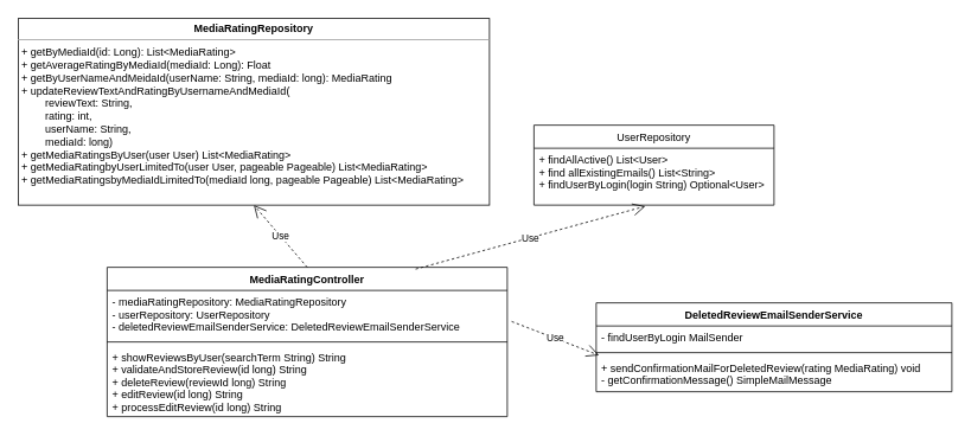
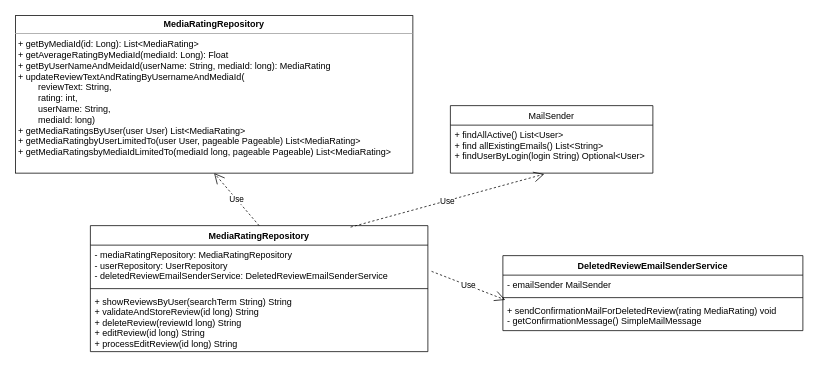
  <mxCell id="0" />
  <mxCell id="1" parent="0" />
- <mxCell id="2" value="MediaRatingController" style="swimlane;fontStyle=1;align=center;verticalAlign=top;childLayout=stackLayout;horizontal=1;startSize=26;horizontalStack=0;resizeParent=1;resizeParentMax=0;resizeLast=0;collapsible=1;marginBottom=0;" vertex="1" parent="1"><mxGeometry x="120" y="300" width="450" height="168" as="geometry" /></mxCell>
+ <mxCell id="2" value="MediaRatingRepository" style="swimlane;fontStyle=1;align=center;verticalAlign=top;childLayout=stackLayout;horizontal=1;startSize=26;horizontalStack=0;resizeParent=1;resizeParentMax=0;resizeLast=0;collapsible=1;marginBottom=0;" vertex="1" parent="1"><mxGeometry x="120" y="300" width="450" height="168" as="geometry" /></mxCell>
  <mxCell id="3" value="- mediaRatingRepository: MediaRatingRepository&#10;- userRepository: UserRepository&#10;- deletedReviewEmailSenderService: DeletedReviewEmailSenderService" style="text;strokeColor=none;fillColor=none;align=left;verticalAlign=top;spacingLeft=4;spacingRight=4;overflow=hidden;rotatable=0;points=[[0,0.5],[1,0.5]];portConstraint=eastwest;" vertex="1" parent="2"><mxGeometry y="26" width="450" height="54" as="geometry" /></mxCell>
  <mxCell id="4" value="" style="line;strokeWidth=1;fillColor=none;align=left;verticalAlign=middle;spacingTop=-1;spacingLeft=3;spacingRight=3;rotatable=0;labelPosition=right;points=[];portConstraint=eastwest;strokeColor=inherit;" vertex="1" parent="2"><mxGeometry y="80" width="450" height="8" as="geometry" /></mxCell>
  <mxCell id="5" value="+ showReviewsByUser(searchTerm String) String&#10;+ validateAndStoreReview(id long) String&#10;+ deleteReview(reviewId long) String&#10;+ editReview(id long) String&#10;+ processEditReview(id long) String&#10;" style="text;strokeColor=none;fillColor=none;align=left;verticalAlign=top;spacingLeft=4;spacingRight=4;overflow=hidden;rotatable=0;points=[[0,0.5],[1,0.5]];portConstraint=eastwest;" vertex="1" parent="2"><mxGeometry y="88" width="450" height="80" as="geometry" /></mxCell>
  <mxCell id="6" value="Use" style="endArrow=open;endSize=12;dashed=1;html=1;rounded=0;entryX=0.5;entryY=1;entryDx=0;entryDy=0;exitX=0.5;exitY=0;exitDx=0;exitDy=0;" edge="1" parent="1" source="2" target="7"><mxGeometry width="160" relative="1" as="geometry"><mxPoint x="250" y="300" as="sourcePoint" /><mxPoint x="350" y="220" as="targetPoint" /><mxPoint as="offset" /></mxGeometry></mxCell>
  <mxCell id="7" value="&lt;p style=&quot;margin:0px;margin-top:4px;text-align:center;&quot;&gt;&lt;b&gt;MediaRatingRepository&lt;/b&gt;&lt;/p&gt;&lt;hr size=&quot;1&quot;&gt;&lt;p style=&quot;margin:0px;margin-left:4px;&quot;&gt;&lt;/p&gt;&lt;p style=&quot;margin:0px;margin-left:4px;&quot;&gt;+ getByMediaId(id: Long): List&amp;lt;MediaRating&amp;gt;&lt;/p&gt;&lt;p style=&quot;margin:0px;margin-left:4px;&quot;&gt;+ getAverageRatingByMediaId(mediaId: Long): Float&lt;/p&gt;&lt;p style=&quot;margin:0px;margin-left:4px;&quot;&gt;+ getByUserNameAndMeidaId(userName: String, mediaId: long): MediaRating&lt;/p&gt;&lt;p style=&quot;margin:0px;margin-left:4px;&quot;&gt;+ updateReviewTextAndRatingByUsernameAndMediaId(&lt;/p&gt;&lt;p style=&quot;margin:0px;margin-left:4px;&quot;&gt;&lt;span style=&quot;white-space: pre;&quot;&gt;&#09;&lt;/span&gt;reviewText: String,&lt;br&gt;&lt;/p&gt;&lt;p style=&quot;margin:0px;margin-left:4px;&quot;&gt;&lt;span style=&quot;white-space: pre;&quot;&gt;&#09;&lt;/span&gt;rating: int,&lt;br&gt;&lt;/p&gt;&lt;p style=&quot;margin:0px;margin-left:4px;&quot;&gt;&lt;span style=&quot;white-space: pre;&quot;&gt;&#09;&lt;/span&gt;userName: String,&lt;br&gt;&lt;/p&gt;&lt;p style=&quot;margin:0px;margin-left:4px;&quot;&gt;&lt;span style=&quot;white-space: pre;&quot;&gt;&#09;&lt;/span&gt;mediaId: long)&lt;br&gt;&lt;/p&gt;&lt;p style=&quot;margin:0px;margin-left:4px;&quot;&gt;+ getMediaRatingsByUser(user User) List&amp;lt;MediaRating&amp;gt;&lt;/p&gt;&lt;p style=&quot;margin:0px;margin-left:4px;&quot;&gt;+ getMediaRatingbyUserLimitedTo(user User, pageable Pageable) List&amp;lt;MediaRating&amp;gt;&lt;/p&gt;&lt;p style=&quot;margin:0px;margin-left:4px;&quot;&gt;+ getMediaRatingsbyMediaIdLimitedTo(mediaId long, pageable Pageable) List&amp;lt;MediaRating&amp;gt;&lt;/p&gt;" style="verticalAlign=top;align=left;overflow=fill;fontSize=12;fontFamily=Helvetica;html=1;" vertex="1" parent="1"><mxGeometry x="20" y="20" width="530" height="210" as="geometry" /></mxCell>
  <mxCell id="8" value="Use" style="endArrow=open;endSize=12;dashed=1;html=1;rounded=0;exitX=0.771;exitY=0.012;exitDx=0;exitDy=0;entryX=0.464;entryY=1.02;entryDx=0;entryDy=0;entryPerimeter=0;exitPerimeter=0;" edge="1" parent="1" source="2" target="10"><mxGeometry width="160" relative="1" as="geometry"><mxPoint x="470" y="70" as="sourcePoint" /><mxPoint x="546.749" y="58" as="targetPoint" /></mxGeometry></mxCell>
- <mxCell id="9" value="UserRepository" style="swimlane;fontStyle=0;childLayout=stackLayout;horizontal=1;startSize=26;fillColor=none;horizontalStack=0;resizeParent=1;resizeParentMax=0;resizeLast=0;collapsible=1;marginBottom=0;" vertex="1" parent="1"><mxGeometry x="600" y="140" width="270" height="90" as="geometry" /></mxCell>
+ <mxCell id="9" value="MailSender" style="swimlane;fontStyle=0;childLayout=stackLayout;horizontal=1;startSize=26;fillColor=none;horizontalStack=0;resizeParent=1;resizeParentMax=0;resizeLast=0;collapsible=1;marginBottom=0;" vertex="1" parent="1"><mxGeometry x="600" y="140" width="270" height="90" as="geometry" /></mxCell>
  <mxCell id="10" value="+ findAllActive() List&lt;User&gt;&#10;+ find allExistingEmails() List&lt;String&gt;&#10;+ findUserByLogin(login String) Optional&lt;User&gt;" style="text;strokeColor=none;fillColor=none;align=left;verticalAlign=top;spacingLeft=4;spacingRight=4;overflow=hidden;rotatable=0;points=[[0,0.5],[1,0.5]];portConstraint=eastwest;" vertex="1" parent="9"><mxGeometry y="26" width="270" height="64" as="geometry" /></mxCell>
  <mxCell id="11" value="DeletedReviewEmailSenderService" style="swimlane;fontStyle=1;align=center;verticalAlign=top;childLayout=stackLayout;horizontal=1;startSize=26;horizontalStack=0;resizeParent=1;resizeParentMax=0;resizeLast=0;collapsible=1;marginBottom=0;" vertex="1" parent="1"><mxGeometry x="670" y="340" width="400" height="100" as="geometry" /></mxCell>
- <mxCell id="12" value="- findUserByLogin MailSender" style="text;strokeColor=none;fillColor=none;align=left;verticalAlign=top;spacingLeft=4;spacingRight=4;overflow=hidden;rotatable=0;points=[[0,0.5],[1,0.5]];portConstraint=eastwest;" vertex="1" parent="11"><mxGeometry y="26" width="400" height="26" as="geometry" /></mxCell>
+ <mxCell id="12" value="- emailSender MailSender" style="text;strokeColor=none;fillColor=none;align=left;verticalAlign=top;spacingLeft=4;spacingRight=4;overflow=hidden;rotatable=0;points=[[0,0.5],[1,0.5]];portConstraint=eastwest;" vertex="1" parent="11"><mxGeometry y="26" width="400" height="26" as="geometry" /></mxCell>
  <mxCell id="13" value="" style="line;strokeWidth=1;fillColor=none;align=left;verticalAlign=middle;spacingTop=-1;spacingLeft=3;spacingRight=3;rotatable=0;labelPosition=right;points=[];portConstraint=eastwest;strokeColor=inherit;" vertex="1" parent="11"><mxGeometry y="52" width="400" height="8" as="geometry" /></mxCell>
  <mxCell id="14" value="+ sendConfirmationMailForDeletedReview(rating MediaRating) void&#10;- getConfirmationMessage() SimpleMailMessage&#10;" style="text;strokeColor=none;fillColor=none;align=left;verticalAlign=top;spacingLeft=4;spacingRight=4;overflow=hidden;rotatable=0;points=[[0,0.5],[1,0.5]];portConstraint=eastwest;" vertex="1" parent="11"><mxGeometry y="60" width="400" height="40" as="geometry" /></mxCell>
  <mxCell id="15" value="Use" style="endArrow=open;endSize=12;dashed=1;html=1;rounded=0;entryX=0.008;entryY=-0.025;entryDx=0;entryDy=0;entryPerimeter=0;exitX=1.011;exitY=0.648;exitDx=0;exitDy=0;exitPerimeter=0;" edge="1" parent="1" source="3" target="14"><mxGeometry width="160" relative="1" as="geometry"><mxPoint x="430" y="320" as="sourcePoint" /><mxPoint x="590" y="320" as="targetPoint" /></mxGeometry></mxCell>
